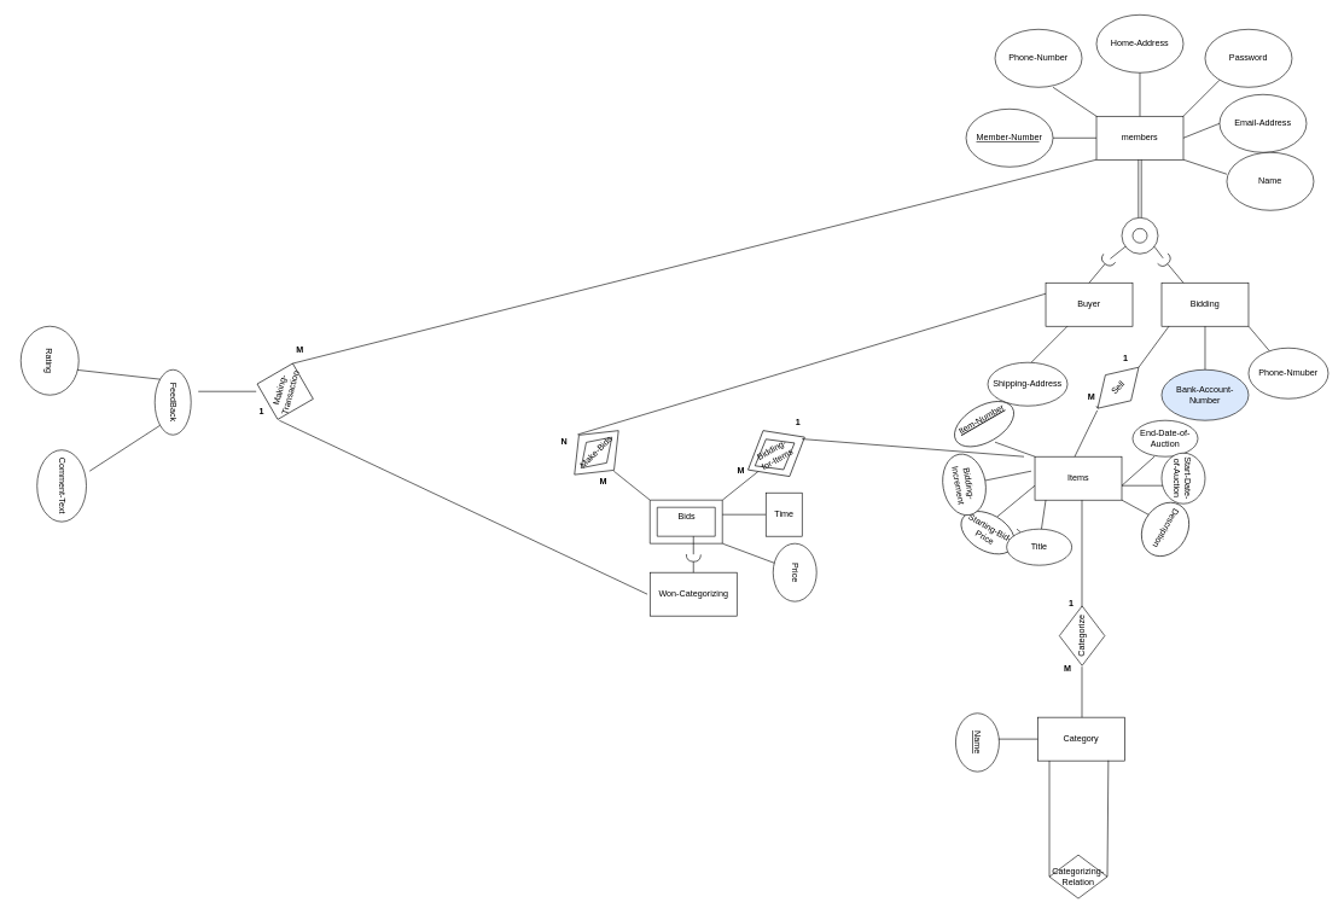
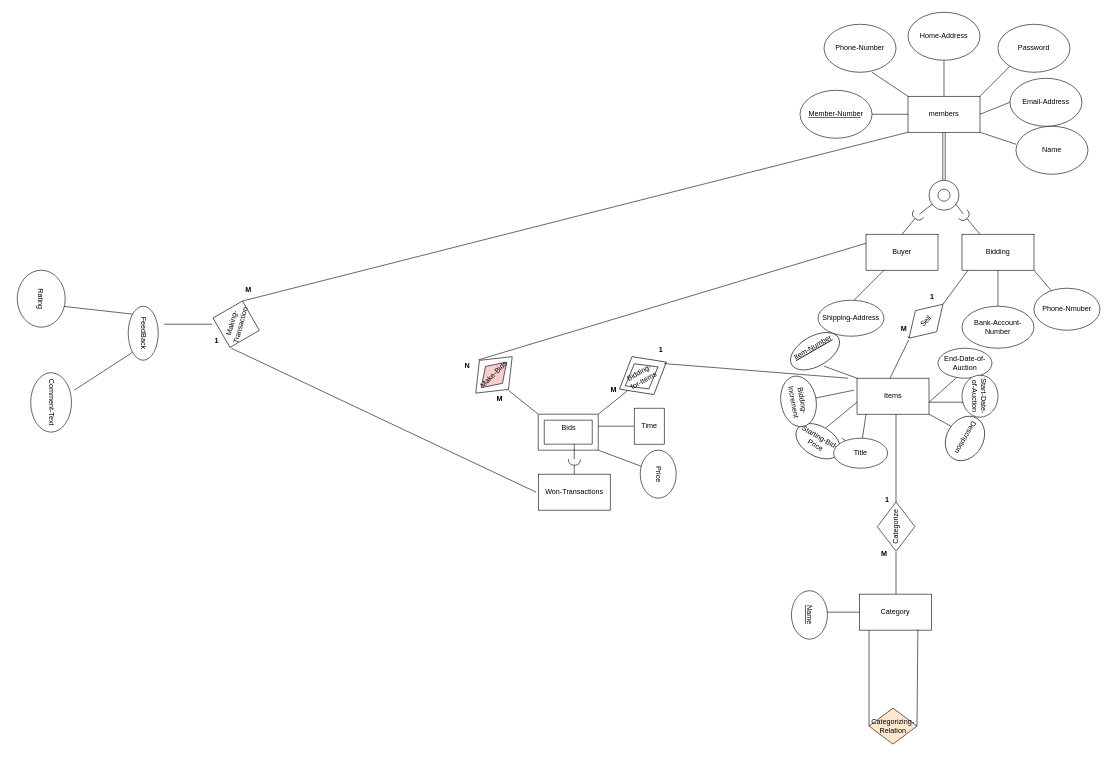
  <mxCell id="0" />
  <mxCell id="1" parent="0" />
  <mxCell id="2" value="members" style="rounded=0;whiteSpace=wrap;html=1;" vertex="1" parent="1"><mxGeometry x="1513" y="160" width="120" height="60" as="geometry" /></mxCell>
  <mxCell id="3" style="edgeStyle=orthogonalEdgeStyle;rounded=0;orthogonalLoop=1;jettySize=auto;html=1;exitX=0.5;exitY=1;exitDx=0;exitDy=0;" edge="1" parent="1" source="2" target="2"><mxGeometry relative="1" as="geometry" /></mxCell>
  <mxCell id="4" value="" style="endArrow=none;html=1;rounded=0;" edge="1" parent="1"><mxGeometry width="50" height="50" relative="1" as="geometry"><mxPoint x="1573" y="160" as="sourcePoint" /><mxPoint x="1573" y="100" as="targetPoint" /></mxGeometry></mxCell>
  <mxCell id="5" value="" style="endArrow=none;html=1;rounded=0;" edge="1" parent="1"><mxGeometry width="50" height="50" relative="1" as="geometry"><mxPoint x="1633" y="160" as="sourcePoint" /><mxPoint x="1683" y="110" as="targetPoint" /></mxGeometry></mxCell>
  <mxCell id="6" value="" style="endArrow=none;html=1;rounded=0;" edge="1" parent="1"><mxGeometry width="50" height="50" relative="1" as="geometry"><mxPoint x="1633" y="220" as="sourcePoint" /><mxPoint x="1693" y="240" as="targetPoint" /></mxGeometry></mxCell>
  <mxCell id="7" value="" style="endArrow=none;html=1;rounded=0;entryX=0;entryY=0.5;entryDx=0;entryDy=0;" edge="1" parent="1" target="11"><mxGeometry width="50" height="50" relative="1" as="geometry"><mxPoint x="1633" y="190" as="sourcePoint" /><mxPoint x="1693" y="190" as="targetPoint" /></mxGeometry></mxCell>
  <mxCell id="8" value="" style="endArrow=none;html=1;rounded=0;targetPerimeterSpacing=1;" edge="1" parent="1"><mxGeometry width="50" height="50" relative="1" as="geometry"><mxPoint x="1453" y="190" as="sourcePoint" /><mxPoint x="1513" y="190" as="targetPoint" /></mxGeometry></mxCell>
  <mxCell id="9" value="" style="endArrow=none;html=1;rounded=0;" edge="1" parent="1"><mxGeometry width="50" height="50" relative="1" as="geometry"><mxPoint x="1453" y="120" as="sourcePoint" /><mxPoint x="1513" y="160" as="targetPoint" /></mxGeometry></mxCell>
  <mxCell id="10" value="Home-Address" style="ellipse;whiteSpace=wrap;html=1;" vertex="1" parent="1"><mxGeometry x="1513" y="20" width="120" height="80" as="geometry" /></mxCell>
  <mxCell id="11" value="Email-Address" style="ellipse;whiteSpace=wrap;html=1;" vertex="1" parent="1"><mxGeometry x="1683" y="130" width="120" height="80" as="geometry" /></mxCell>
  <mxCell id="12" value="Password" style="ellipse;whiteSpace=wrap;html=1;" vertex="1" parent="1"><mxGeometry x="1663" y="40" width="120" height="80" as="geometry" /></mxCell>
  <mxCell id="13" value="Name" style="ellipse;whiteSpace=wrap;html=1;" vertex="1" parent="1"><mxGeometry x="1693" y="210" width="120" height="80" as="geometry" /></mxCell>
  <mxCell id="14" value="Phone-Number" style="ellipse;whiteSpace=wrap;html=1;" vertex="1" parent="1"><mxGeometry y="40" width="120" height="80" as="geometry" x="1373" /></mxCell>
  <mxCell id="15" value="&lt;u&gt;Member-Numbe&lt;/u&gt;r" style="ellipse;whiteSpace=wrap;html=1;" vertex="1" parent="1"><mxGeometry x="1333" width="120" height="80" as="geometry" y="150" /></mxCell>
  <mxCell id="16" value="" style="endArrow=none;html=1;rounded=0;shape=link;" edge="1" parent="1"><mxGeometry width="50" height="50" relative="1" as="geometry"><mxPoint x="1573" y="300" as="sourcePoint" /><mxPoint x="1573" y="220" as="targetPoint" /></mxGeometry></mxCell>
  <mxCell id="17" value="" style="ellipse;whiteSpace=wrap;html=1;aspect=fixed;" vertex="1" parent="1"><mxGeometry x="1548" y="300" width="50" height="50" as="geometry" /></mxCell>
  <mxCell id="18" value="" style="ellipse;whiteSpace=wrap;html=1;aspect=fixed;" vertex="1" parent="1"><mxGeometry x="1563" y="315" width="20" height="20" as="geometry" /></mxCell>
  <mxCell id="19" value="" style="endArrow=none;html=1;rounded=0;" edge="1" parent="1" source="24"><mxGeometry width="50" height="50" relative="1" as="geometry"><mxPoint x="1503" y="390" as="sourcePoint" /><mxPoint x="1553" y="340" as="targetPoint" /></mxGeometry></mxCell>
  <mxCell id="20" value="" style="endArrow=none;html=1;rounded=0;" edge="1" parent="1" source="26"><mxGeometry width="50" height="50" relative="1" as="geometry"><mxPoint x="1633" y="390" as="sourcePoint" /><mxPoint x="1593" y="340" as="targetPoint" /></mxGeometry></mxCell>
  <mxCell id="21" value="Buyer" style="rounded=0;whiteSpace=wrap;html=1;" vertex="1" parent="1"><mxGeometry x="1443" y="390" width="120" height="60" as="geometry" /></mxCell>
  <mxCell id="22" value="Bidding" style="rounded=0;whiteSpace=wrap;html=1;" vertex="1" parent="1"><mxGeometry x="1603" y="390" width="120" height="60" as="geometry" /></mxCell>
  <mxCell id="23" value="" style="endArrow=none;html=1;rounded=0;" edge="1" parent="1" target="24"><mxGeometry width="50" height="50" relative="1" as="geometry"><mxPoint x="1503" y="390" as="sourcePoint" /><mxPoint x="1553" y="340" as="targetPoint" /></mxGeometry></mxCell>
  <mxCell id="24" value="" style="shape=requiredInterface;html=1;verticalLabelPosition=bottom;sketch=0;rotation=125;" vertex="1" parent="1"><mxGeometry x="1523" y="350" width="10" height="20" as="geometry" /></mxCell>
  <mxCell id="25" value="" style="endArrow=none;html=1;rounded=0;" edge="1" parent="1" target="26"><mxGeometry width="50" height="50" relative="1" as="geometry"><mxPoint x="1633" y="390" as="sourcePoint" /><mxPoint x="1593" y="340" as="targetPoint" /></mxGeometry></mxCell>
  <mxCell id="26" value="" style="shape=requiredInterface;html=1;verticalLabelPosition=bottom;sketch=0;rotation=45;" vertex="1" parent="1"><mxGeometry x="1603" y="350" width="10" height="20" as="geometry" /></mxCell>
  <mxCell id="27" value="" style="endArrow=none;html=1;rounded=0;" edge="1" parent="1"><mxGeometry width="50" height="50" relative="1" as="geometry"><mxPoint x="1423" y="500" as="sourcePoint" /><mxPoint x="1473" y="450" as="targetPoint" /></mxGeometry></mxCell>
  <mxCell id="28" value="Shipping-Address" style="ellipse;whiteSpace=wrap;html=1;" vertex="1" parent="1"><mxGeometry x="1363" y="500" width="110" height="60" as="geometry" /></mxCell>
  <mxCell id="29" value="" style="endArrow=none;html=1;rounded=0;exitX=1;exitY=0.5;exitDx=0;exitDy=0;" edge="1" parent="1" source="34"><mxGeometry width="50" height="50" relative="1" as="geometry"><mxPoint x="1573" y="510" as="sourcePoint" /><mxPoint x="1613" y="450" as="targetPoint" /></mxGeometry></mxCell>
  <mxCell id="30" value="" style="endArrow=none;html=1;rounded=0;" edge="1" parent="1"><mxGeometry width="50" height="50" relative="1" as="geometry"><mxPoint x="1663" y="510" as="sourcePoint" /><mxPoint x="1663" y="450" as="targetPoint" /></mxGeometry></mxCell>
  <mxCell id="31" value="" style="endArrow=none;html=1;rounded=0;" edge="1" parent="1" target="32"><mxGeometry width="50" height="50" relative="1" as="geometry"><mxPoint x="1723" y="450" as="sourcePoint" /><mxPoint x="1783" y="500" as="targetPoint" /></mxGeometry></mxCell>
  <mxCell id="32" value="Phone-Nmuber" style="ellipse;whiteSpace=wrap;html=1;" vertex="1" parent="1"><mxGeometry x="1723" y="480" width="110" height="70" as="geometry" /></mxCell>
- <mxCell id="33" value="Bank-Account-Number" style="ellipse;whiteSpace=wrap;html=1;fillColor=#dae8fc;" vertex="1" parent="1"><mxGeometry x="1603" y="510" width="120" height="70" as="geometry" /></mxCell>
+ <mxCell id="33" value="Bank-Account-Number" style="ellipse;whiteSpace=wrap;html=1;" vertex="1" parent="1"><mxGeometry x="1603" y="510" width="120" height="70" as="geometry" /></mxCell>
  <mxCell id="34" value="Sell" style="rhombus;whiteSpace=wrap;html=1;rotation=-45;" vertex="1" parent="1"><mxGeometry x="1503" y="510" width="80" height="50" as="geometry" /></mxCell>
  <mxCell id="35" value="" style="endArrow=none;html=1;rounded=0;entryX=0;entryY=0.5;entryDx=0;entryDy=0;" edge="1" parent="1" source="67" target="34"><mxGeometry width="50" height="50" relative="1" as="geometry"><mxPoint x="1483" y="630" as="sourcePoint" /><mxPoint x="1548" y="570" as="targetPoint" /></mxGeometry></mxCell>
  <mxCell id="36" value="Items" style="rounded=0;whiteSpace=wrap;html=1;" vertex="1" parent="1"><mxGeometry x="1428" y="630" width="120" height="60" as="geometry" /></mxCell>
  <mxCell id="37" value="" style="endArrow=none;html=1;rounded=0;" edge="1" parent="1"><mxGeometry width="50" height="50" relative="1" as="geometry"><mxPoint x="1548" y="670" as="sourcePoint" /><mxPoint x="1593" y="630" as="targetPoint" /></mxGeometry></mxCell>
  <mxCell id="38" value="End-Date-of-Auction" style="ellipse;whiteSpace=wrap;html=1;" vertex="1" parent="1"><mxGeometry x="1563" y="580" width="90" height="50" as="geometry" /></mxCell>
  <mxCell id="39" value="" style="endArrow=none;html=1;rounded=0;" edge="1" parent="1"><mxGeometry width="50" height="50" relative="1" as="geometry"><mxPoint x="1548" y="670" as="sourcePoint" /><mxPoint x="1613" y="670" as="targetPoint" /></mxGeometry></mxCell>
  <mxCell id="40" value="" style="endArrow=none;html=1;rounded=0;" edge="1" parent="1"><mxGeometry width="50" height="50" relative="1" as="geometry"><mxPoint x="1548" y="690" as="sourcePoint" /><mxPoint x="1603" y="720" as="targetPoint" /></mxGeometry></mxCell>
  <mxCell id="41" value="Start-Date-of-Auction" style="ellipse;whiteSpace=wrap;html=1;rotation=90;" vertex="1" parent="1"><mxGeometry x="1598" y="630" width="70" height="60" as="geometry" /></mxCell>
  <mxCell id="42" value="Description&amp;nbsp;" style="ellipse;whiteSpace=wrap;html=1;rotation=120;" vertex="1" parent="1"><mxGeometry x="1569.03" y="700" width="77.95" height="60.83" as="geometry" /></mxCell>
  <mxCell id="43" value="" style="endArrow=none;html=1;rounded=0;exitX=0.5;exitY=0;exitDx=0;exitDy=0;" edge="1" parent="1" source="48"><mxGeometry width="50" height="50" relative="1" as="geometry"><mxPoint x="1363" y="700" as="sourcePoint" /><mxPoint x="1428" y="670" as="targetPoint" /></mxGeometry></mxCell>
  <mxCell id="44" value="" style="endArrow=none;html=1;rounded=0;" edge="1" parent="1" source="99"><mxGeometry width="50" height="50" relative="1" as="geometry"><mxPoint x="1343" y="660" as="sourcePoint" /><mxPoint x="1423" y="650" as="targetPoint" /></mxGeometry></mxCell>
  <mxCell id="45" value="" style="endArrow=none;html=1;rounded=0;" edge="1" parent="1" source="97"><mxGeometry width="50" height="50" relative="1" as="geometry"><mxPoint x="1403" y="730" as="sourcePoint" /><mxPoint x="1443" y="690" as="targetPoint" /></mxGeometry></mxCell>
  <mxCell id="46" value="&lt;u&gt;Name&lt;/u&gt;" style="ellipse;whiteSpace=wrap;html=1;rotation=90;" vertex="1" parent="1"><mxGeometry x="1308.34" y="994.67" width="80.67" height="60" as="geometry" /></mxCell>
  <mxCell id="47" value="&#10;&lt;u style=&quot;border-color: var(--border-color); color: rgb(0, 0, 0); font-family: Helvetica; font-size: 12px; font-style: normal; font-variant-ligatures: normal; font-variant-caps: normal; font-weight: 400; letter-spacing: normal; orphans: 2; text-align: center; text-indent: 0px; text-transform: none; widows: 2; word-spacing: 0px; -webkit-text-stroke-width: 0px;&quot;&gt;Item-Number&lt;/u&gt;&#10;&#10;" style="ellipse;whiteSpace=wrap;html=1;rotation=-30;" vertex="1" parent="1"><mxGeometry x="1313" y="560" width="90" height="50" as="geometry" /></mxCell>
  <mxCell id="48" value="Starting-Bid-Price" style="ellipse;whiteSpace=wrap;html=1;rotation=30;" vertex="1" parent="1"><mxGeometry x="1323" y="710" width="80" height="50" as="geometry" /></mxCell>
  <mxCell id="49" value="" style="endArrow=none;html=1;rounded=0;" edge="1" parent="1"><mxGeometry width="50" height="50" relative="1" as="geometry"><mxPoint y="610" as="sourcePoint" x="1373" /><mxPoint x="1428" y="630" as="targetPoint" /></mxGeometry></mxCell>
  <mxCell id="50" value="" style="endArrow=none;html=1;rounded=0;" edge="1" parent="1"><mxGeometry width="50" height="50" relative="1" as="geometry"><mxPoint x="1493" y="840" as="sourcePoint" /><mxPoint x="1493" y="690" as="targetPoint" /></mxGeometry></mxCell>
  <mxCell id="51" value="Category" style="rounded=0;whiteSpace=wrap;html=1;" vertex="1" parent="1"><mxGeometry x="1431.88" y="990" width="120" height="60" as="geometry" /></mxCell>
  <mxCell id="52" value="Categorize" style="rhombus;whiteSpace=wrap;html=1;rotation=-90;" vertex="1" parent="1"><mxGeometry x="1452.06" y="846.1" width="82.24" height="62.6" as="geometry" /></mxCell>
  <mxCell id="53" value="" style="endArrow=none;html=1;rounded=0;" edge="1" parent="1"><mxGeometry width="50" height="50" relative="1" as="geometry"><mxPoint x="1493" y="990" as="sourcePoint" /><mxPoint x="1493" y="920" as="targetPoint" /></mxGeometry></mxCell>
  <mxCell id="54" value="" style="endArrow=none;html=1;rounded=0;entryX=0;entryY=0.5;entryDx=0;entryDy=0;" edge="1" parent="1" target="51"><mxGeometry width="50" height="50" relative="1" as="geometry"><mxPoint x="1378" y="1020" as="sourcePoint" /><mxPoint x="1428" y="970" as="targetPoint" /></mxGeometry></mxCell>
- <mxCell id="55" value="Categorizing-Relation" style="rhombus;whiteSpace=wrap;html=1;" vertex="1" parent="1"><mxGeometry x="1448" y="1180" width="80" height="60" as="geometry" /></mxCell>
+ <mxCell id="55" value="Categorizing-Relation" style="rhombus;whiteSpace=wrap;html=1;fillColor=#ffe6cc;" vertex="1" parent="1"><mxGeometry x="1448" y="1180" width="80" height="60" as="geometry" /></mxCell>
  <mxCell id="56" value="" style="endArrow=none;html=1;rounded=0;exitX=0;exitY=0.5;exitDx=0;exitDy=0;" edge="1" parent="1" source="55"><mxGeometry width="50" height="50" relative="1" as="geometry"><mxPoint x="1413" y="1100" as="sourcePoint" /><mxPoint x="1448" y="1050" as="targetPoint" /></mxGeometry></mxCell>
  <mxCell id="57" value="" style="endArrow=none;html=1;rounded=0;entryX=0.813;entryY=0.99;entryDx=0;entryDy=0;entryPerimeter=0;" edge="1" parent="1" target="51"><mxGeometry width="50" height="50" relative="1" as="geometry"><mxPoint x="1528" y="1210" as="sourcePoint" /><mxPoint x="1578" y="1160" as="targetPoint" /></mxGeometry></mxCell>
  <mxCell id="58" value="Making-Transaction" style="rhombus;whiteSpace=wrap;html=1;rotation=-75;" vertex="1" parent="1"><mxGeometry x="353" y="500" width="80" height="80" as="geometry" /></mxCell>
  <mxCell id="59" value="" style="endArrow=none;html=1;rounded=0;entryX=1;entryY=0.5;entryDx=0;entryDy=0;" edge="1" parent="1" target="58"><mxGeometry width="50" height="50" relative="1" as="geometry"><mxPoint x="1513" y="220" as="sourcePoint" /><mxPoint x="1653" y="880" as="targetPoint" /></mxGeometry></mxCell>
  <mxCell id="60" value="" style="endArrow=none;html=1;rounded=0;" edge="1" parent="1"><mxGeometry width="50" height="50" relative="1" as="geometry"><mxPoint x="273" y="540" as="sourcePoint" /><mxPoint x="353" y="540" as="targetPoint" /></mxGeometry></mxCell>
  <mxCell id="61" value="FeedBack" style="ellipse;whiteSpace=wrap;html=1;rotation=90;" vertex="1" parent="1"><mxGeometry x="193" y="530" width="90" height="50" as="geometry" /></mxCell>
  <mxCell id="62" value="" style="endArrow=none;html=1;rounded=0;exitX=0;exitY=1;exitDx=0;exitDy=0;" edge="1" parent="1" source="61"><mxGeometry width="50" height="50" relative="1" as="geometry"><mxPoint x="53" y="599.17" as="sourcePoint" /><mxPoint x="103" y="510" as="targetPoint" /><Array as="points" /></mxGeometry></mxCell>
  <mxCell id="63" value="" style="endArrow=none;html=1;rounded=0;exitX=1;exitY=1;exitDx=0;exitDy=0;" edge="1" parent="1" source="61"><mxGeometry width="50" height="50" relative="1" as="geometry"><mxPoint x="173" y="599.17" as="sourcePoint" /><mxPoint x="123" y="650" as="targetPoint" /></mxGeometry></mxCell>
  <mxCell id="64" value="Comment-Text" style="ellipse;whiteSpace=wrap;html=1;direction=south;rotation=90;" vertex="1" parent="1"><mxGeometry x="34.9" y="636.4" width="99.1" height="68" as="geometry" /></mxCell>
  <mxCell id="65" value="1" style="text;align=center;fontStyle=1;verticalAlign=middle;spacingLeft=3;spacingRight=3;strokeColor=none;rotatable=0;points=[[0,0.5],[1,0.5]];portConstraint=eastwest;html=1;" vertex="1" parent="1"><mxGeometry x="1533" y="480" width="40" height="30" as="geometry" /></mxCell>
  <mxCell id="66" value="" style="endArrow=none;html=1;rounded=0;entryX=0.846;entryY=1.236;entryDx=0;entryDy=0;entryPerimeter=0;" edge="1" parent="1" target="67"><mxGeometry width="50" height="50" relative="1" as="geometry"><mxPoint x="1483" y="630" as="sourcePoint" /><mxPoint x="1515" y="563" as="targetPoint" /></mxGeometry></mxCell>
  <mxCell id="67" value="M" style="text;align=center;fontStyle=1;verticalAlign=middle;spacingLeft=3;spacingRight=3;strokeColor=none;rotatable=0;points=[[0,0.5],[1,0.5]];portConstraint=eastwest;html=1;" vertex="1" parent="1"><mxGeometry x="1493" y="534" width="25" height="26" as="geometry" /></mxCell>
  <mxCell id="68" value="1" style="text;align=center;fontStyle=1;verticalAlign=middle;spacingLeft=3;spacingRight=3;strokeColor=none;rotatable=0;points=[[0,0.5],[1,0.5]];portConstraint=eastwest;html=1;" vertex="1" parent="1"><mxGeometry x="1468" y="820" width="20" height="26" as="geometry" /></mxCell>
  <mxCell id="69" value="M" style="text;align=center;fontStyle=1;verticalAlign=middle;spacingLeft=3;spacingRight=3;strokeColor=none;rotatable=0;points=[[0,0.5],[1,0.5]];portConstraint=eastwest;html=1;" vertex="1" parent="1"><mxGeometry x="1458" y="910" width="30" height="26" as="geometry" /></mxCell>
  <mxCell id="70" value="1" style="text;align=center;fontStyle=1;verticalAlign=middle;spacingLeft=3;spacingRight=3;strokeColor=none;rotatable=0;points=[[0,0.5],[1,0.5]];portConstraint=eastwest;html=1;" vertex="1" parent="1"><mxGeometry x="349.8" y="555" width="20" height="26" as="geometry" /></mxCell>
  <mxCell id="71" value="M" style="text;align=center;fontStyle=1;verticalAlign=middle;spacingLeft=3;spacingRight=3;strokeColor=none;rotatable=0;points=[[0,0.5],[1,0.5]];portConstraint=eastwest;html=1;" vertex="1" parent="1"><mxGeometry x="403" y="470" width="20" height="26" as="geometry" /></mxCell>
- <mxCell id="72" value="Won-Categorizing" style="rounded=0;whiteSpace=wrap;html=1;" vertex="1" parent="1"><mxGeometry x="896.6" y="790" width="120" height="60" as="geometry" /></mxCell>
+ <mxCell id="72" value="Won-Transactions" style="rounded=0;whiteSpace=wrap;html=1;" vertex="1" parent="1"><mxGeometry x="896.6" y="790" width="120" height="60" as="geometry" /></mxCell>
  <mxCell id="73" value="" style="verticalLabelPosition=bottom;verticalAlign=top;html=1;shape=mxgraph.basic.frame;dx=10;whiteSpace=wrap;" vertex="1" parent="1"><mxGeometry x="896.6" y="690" width="100" height="60" as="geometry" /></mxCell>
  <mxCell id="74" value="" style="endArrow=none;html=1;rounded=0;" edge="1" parent="1"><mxGeometry width="50" height="50" relative="1" as="geometry"><mxPoint x="996.6" y="690" as="sourcePoint" /><mxPoint x="1046.6" y="650" as="targetPoint" /></mxGeometry></mxCell>
  <mxCell id="75" value="" style="endArrow=none;html=1;rounded=0;" edge="1" parent="1"><mxGeometry width="50" height="50" relative="1" as="geometry"><mxPoint x="896.6" y="690" as="sourcePoint" /><mxPoint x="846.6" y="650" as="targetPoint" /></mxGeometry></mxCell>
  <mxCell id="76" value="" style="rhombus;whiteSpace=wrap;html=1;rotation=-30;" vertex="1" parent="1"><mxGeometry x="1026" y="589.17" width="90.14" height="73.02" as="geometry" /></mxCell>
  <mxCell id="77" value="" style="rhombus;whiteSpace=wrap;html=1;rotation=-45;" vertex="1" parent="1"><mxGeometry x="779.8" y="590.24" width="85.93" height="68.47" as="geometry" /></mxCell>
  <mxCell id="78" value="Bidding-for-Items" style="rhombus;whiteSpace=wrap;html=1;rotation=-30;" vertex="1" parent="1"><mxGeometry x="1037.45" y="602.7" width="62.93" height="48.47" as="geometry" /></mxCell>
- <mxCell id="79" value="Make-Bids" style="rhombus;whiteSpace=wrap;html=1;rotation=-45;" vertex="1" parent="1"><mxGeometry x="792.76" y="604.47" width="60" height="40" as="geometry" /></mxCell>
+ <mxCell id="79" value="Make-Bids" style="rhombus;whiteSpace=wrap;html=1;rotation=-45;fillColor=#f8cecc;" vertex="1" parent="1"><mxGeometry x="792.76" y="604.47" width="60" height="40" as="geometry" /></mxCell>
  <mxCell id="80" value="" style="endArrow=none;html=1;rounded=0;exitX=0;exitY=0.25;exitDx=0;exitDy=0;" edge="1" parent="1" source="21"><mxGeometry width="50" height="50" relative="1" as="geometry"><mxPoint x="736.6" y="570" as="sourcePoint" /><mxPoint x="796.6" y="599.53" as="targetPoint" /></mxGeometry></mxCell>
  <mxCell id="81" value="" style="endArrow=none;html=1;rounded=0;" edge="1" parent="1"><mxGeometry width="50" height="50" relative="1" as="geometry"><mxPoint x="1106.6" y="605.67" as="sourcePoint" /><mxPoint x="1413" y="630" as="targetPoint" /></mxGeometry></mxCell>
  <mxCell id="82" value="" style="endArrow=none;html=1;rounded=0;" edge="1" parent="1" source="88"><mxGeometry width="50" height="50" relative="1" as="geometry"><mxPoint x="956.6" y="790" as="sourcePoint" /><mxPoint x="956.6" y="740" as="targetPoint" /></mxGeometry></mxCell>
  <mxCell id="83" value="" style="endArrow=none;html=1;rounded=0;" edge="1" parent="1" target="84"><mxGeometry width="50" height="50" relative="1" as="geometry"><mxPoint x="996.6" y="710" as="sourcePoint" /><mxPoint x="1056.6" y="710" as="targetPoint" /></mxGeometry></mxCell>
  <mxCell id="84" value="Time" style="whiteSpace=wrap;html=1;rounded=0;" vertex="1" parent="1"><mxGeometry x="1056.6" y="680" width="50" height="60" as="geometry" /></mxCell>
  <mxCell id="85" value="" style="endArrow=none;html=1;rounded=0;" edge="1" parent="1"><mxGeometry width="50" height="50" relative="1" as="geometry"><mxPoint x="1076.6" y="780" as="sourcePoint" /><mxPoint x="996.6" y="750" as="targetPoint" /></mxGeometry></mxCell>
  <mxCell id="86" value="Price" style="ellipse;whiteSpace=wrap;html=1;direction=west;rotation=90;" vertex="1" parent="1"><mxGeometry x="1056.6" y="760" width="80" height="60" as="geometry" /></mxCell>
  <mxCell id="87" value="" style="endArrow=none;html=1;rounded=0;" edge="1" parent="1" target="88"><mxGeometry width="50" height="50" relative="1" as="geometry"><mxPoint x="956.6" y="790" as="sourcePoint" /><mxPoint x="956.6" y="740" as="targetPoint" /></mxGeometry></mxCell>
  <mxCell id="88" value="" style="shape=requiredInterface;html=1;verticalLabelPosition=bottom;sketch=0;rotation=92;" vertex="1" parent="1"><mxGeometry x="951.6" y="760" width="10" height="20" as="geometry" /></mxCell>
  <mxCell id="89" value="Bids" style="text;html=1;align=center;verticalAlign=middle;resizable=0;points=[];autosize=1;strokeColor=none;fillColor=none;" vertex="1" parent="1"><mxGeometry x="921.6" y="698" width="50" height="30" as="geometry" /></mxCell>
  <mxCell id="90" value="1" style="text;align=center;fontStyle=1;verticalAlign=middle;spacingLeft=3;spacingRight=3;strokeColor=none;rotatable=0;points=[[0,0.5],[1,0.5]];portConstraint=eastwest;html=1;" vertex="1" parent="1"><mxGeometry x="1086.14" y="570" width="30" height="26" as="geometry" /></mxCell>
  <mxCell id="91" value="M" style="text;align=center;fontStyle=1;verticalAlign=middle;spacingLeft=3;spacingRight=3;strokeColor=none;rotatable=0;points=[[0,0.5],[1,0.5]];portConstraint=eastwest;html=1;" vertex="1" parent="1"><mxGeometry x="1007.45" y="636.19" width="30" height="26" as="geometry" /></mxCell>
  <mxCell id="92" value="M" style="text;align=center;fontStyle=1;verticalAlign=middle;spacingLeft=3;spacingRight=3;strokeColor=none;rotatable=0;points=[[0,0.5],[1,0.5]];portConstraint=eastwest;html=1;" vertex="1" parent="1"><mxGeometry x="816.6" y="651.17" width="30" height="26" as="geometry" /></mxCell>
  <mxCell id="93" value="N" style="text;align=center;fontStyle=1;verticalAlign=middle;spacingLeft=3;spacingRight=3;strokeColor=none;rotatable=0;points=[[0,0.5],[1,0.5]];portConstraint=eastwest;html=1;" vertex="1" parent="1"><mxGeometry x="762.76" y="596" width="30" height="26" as="geometry" /></mxCell>
  <mxCell id="94" value="Rating" style="ellipse;whiteSpace=wrap;html=1;rotation=90;" vertex="1" parent="1"><mxGeometry x="20.5" y="457.5" width="95" height="80" as="geometry" /></mxCell>
  <mxCell id="95" value="" style="endArrow=none;html=1;rounded=0;" edge="1" parent="1"><mxGeometry width="50" height="50" relative="1" as="geometry"><mxPoint x="893" y="820" as="sourcePoint" /><mxPoint x="384.8" y="580" as="targetPoint" /></mxGeometry></mxCell>
  <mxCell id="96" value="" style="endArrow=none;html=1;rounded=0;" edge="1" parent="1" target="97"><mxGeometry width="50" height="50" relative="1" as="geometry"><mxPoint x="1403" y="730" as="sourcePoint" /><mxPoint x="1443" y="690" as="targetPoint" /></mxGeometry></mxCell>
  <mxCell id="97" value="Title" style="ellipse;whiteSpace=wrap;html=1;" vertex="1" parent="1"><mxGeometry x="1389.01" y="730" width="90" height="50" as="geometry" /></mxCell>
  <mxCell id="98" value="" style="endArrow=none;html=1;rounded=0;" edge="1" parent="1" target="99"><mxGeometry width="50" height="50" relative="1" as="geometry"><mxPoint x="1343" y="660" as="sourcePoint" /><mxPoint x="1423" y="650" as="targetPoint" /></mxGeometry></mxCell>
  <mxCell id="99" value="Bidding-Increment" style="ellipse;whiteSpace=wrap;html=1;rotation=80;" vertex="1" parent="1"><mxGeometry x="1288" y="639.34" width="85" height="58.66" as="geometry" /></mxCell>
